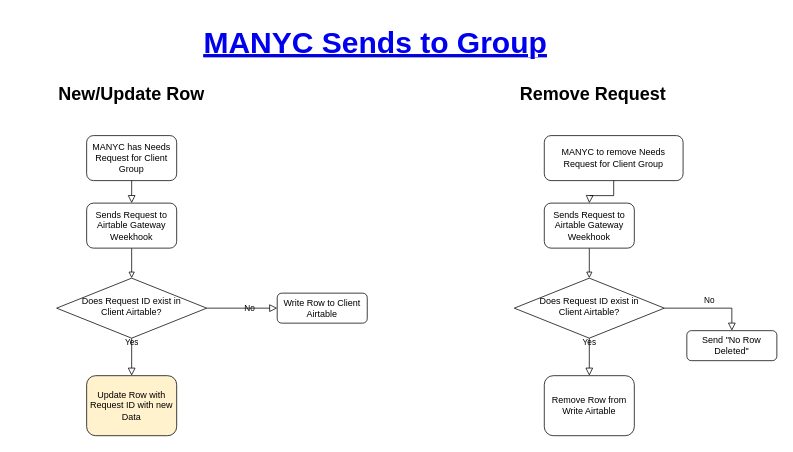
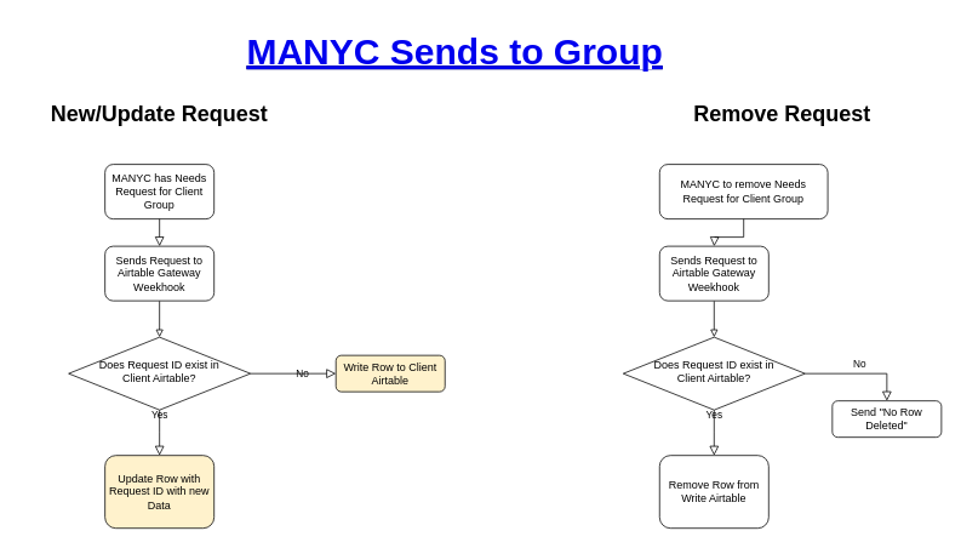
  <mxCell id="0" />
  <mxCell id="1" parent="0" />
  <mxCell id="2" value="MANYC has Needs Request for Client Group" style="rounded=1;whiteSpace=wrap;html=1;fontSize=12;glass=0;strokeWidth=1;shadow=0;" parent="1" vertex="1"><mxGeometry x="115" y="180" width="120" height="60" as="geometry" /></mxCell>
  <mxCell id="3" value="Yes" style="rounded=0;html=1;jettySize=auto;orthogonalLoop=1;fontSize=11;endArrow=block;endFill=0;endSize=8;strokeWidth=1;shadow=0;labelBackgroundColor=none;edgeStyle=orthogonalEdgeStyle;" parent="1" source="5" edge="1"><mxGeometry y="20" relative="1" as="geometry"><mxPoint as="offset" /><mxPoint x="175" y="500" as="targetPoint" /></mxGeometry></mxCell>
  <mxCell id="4" value="No" style="edgeStyle=orthogonalEdgeStyle;rounded=0;html=1;jettySize=auto;orthogonalLoop=1;fontSize=11;endArrow=block;endFill=0;endSize=8;strokeWidth=1;shadow=0;labelBackgroundColor=none;" parent="1" source="5" edge="1"><mxGeometry y="10" relative="1" as="geometry"><mxPoint as="offset" /><mxPoint x="369" y="410" as="targetPoint" /></mxGeometry></mxCell>
  <mxCell id="5" value="Does Request ID exist in &lt;br&gt;Client Airtable?" style="rhombus;whiteSpace=wrap;html=1;shadow=0;fontFamily=Helvetica;fontSize=12;align=center;strokeWidth=1;spacing=6;spacingTop=-4;" parent="1" vertex="1"><mxGeometry x="75" y="370" width="200" height="80" as="geometry" /></mxCell>
- <mxCell id="6" value="Write Row to Client Airtable" style="rounded=1;whiteSpace=wrap;html=1;fontSize=12;glass=0;strokeWidth=1;shadow=0;" parent="1" vertex="1"><mxGeometry x="369" y="390" width="120" height="40" as="geometry" /></mxCell>
+ <mxCell id="6" value="Write Row to Client Airtable" style="rounded=1;whiteSpace=wrap;html=1;fontSize=12;glass=0;strokeWidth=1;shadow=0;fillColor=#fff2cc;" parent="1" vertex="1"><mxGeometry x="369" y="390" width="120" height="40" as="geometry" /></mxCell>
  <mxCell id="7" value="Update Row with Request ID with new Data" style="rounded=1;whiteSpace=wrap;html=1;fontSize=12;glass=0;strokeWidth=1;shadow=0;fillColor=#fff2cc;" parent="1" vertex="1"><mxGeometry x="115" y="500" width="120" height="80" as="geometry" /></mxCell>
  <mxCell id="8" value="" style="edgeStyle=orthogonalEdgeStyle;rounded=0;orthogonalLoop=1;jettySize=auto;html=1;endArrow=block;endFill=0;" parent="1" source="9" target="5" edge="1"><mxGeometry relative="1" as="geometry" /></mxCell>
  <mxCell id="9" value="Sends Request to Airtable Gateway Weekhook" style="rounded=1;whiteSpace=wrap;html=1;fontSize=12;glass=0;strokeWidth=1;shadow=0;" parent="1" vertex="1"><mxGeometry x="115" y="270" width="120" height="60" as="geometry" /></mxCell>
  <mxCell id="10" value="" style="rounded=0;html=1;jettySize=auto;orthogonalLoop=1;fontSize=11;endArrow=block;endFill=0;endSize=8;strokeWidth=1;shadow=0;labelBackgroundColor=none;edgeStyle=orthogonalEdgeStyle;exitX=0.5;exitY=1;exitDx=0;exitDy=0;" parent="1" source="2" edge="1"><mxGeometry relative="1" as="geometry"><mxPoint x="185" y="360" as="sourcePoint" /><mxPoint x="175" y="270" as="targetPoint" /></mxGeometry></mxCell>
  <mxCell id="11" value="&lt;a href=&quot;https://docs.google.com/document/d/1qLCMoeR5NdbmkTr10003UOVVsTBdpE73oBApDGIWCPQ/edit?usp=sharing&quot;&gt;MANYC Sends to Group&lt;/a&gt;" style="text;html=1;strokeColor=none;fillColor=none;align=center;verticalAlign=middle;whiteSpace=wrap;rounded=0;fontSize=40;fontStyle=5" parent="1" vertex="1"><mxGeometry x="255" width="490" height="70" as="geometry" y="20" /></mxCell>
- <mxCell id="12" value="New/Update Row" style="text;html=1;strokeColor=none;fillColor=none;align=center;verticalAlign=middle;whiteSpace=wrap;rounded=0;fontSize=24;fontStyle=1" parent="1" vertex="1"><mxGeometry x="20" y="110" width="310" height="30" as="geometry" /></mxCell>
- <mxCell id="13" value="Remove Request" style="text;html=1;strokeColor=none;fillColor=none;align=center;verticalAlign=middle;whiteSpace=wrap;rounded=0;fontSize=24;fontStyle=1" parent="1" vertex="1"><mxGeometry x="635" y="110" width="310" height="30" as="geometry" /></mxCell>
+ <mxCell id="12" value="New/Update Request" style="text;html=1;strokeColor=none;fillColor=none;align=center;verticalAlign=middle;whiteSpace=wrap;rounded=0;fontSize=24;fontStyle=1" parent="1" vertex="1"><mxGeometry x="20" y="110" width="310" height="30" as="geometry" /></mxCell>
+ <mxCell id="13" value="Remove Request" style="text;html=1;strokeColor=none;fillColor=none;align=center;verticalAlign=middle;whiteSpace=wrap;rounded=0;fontSize=24;fontStyle=1" parent="1" vertex="1"><mxGeometry x="705" y="110" width="310" height="30" as="geometry" /></mxCell>
  <mxCell id="14" value="MANYC to remove Needs Request for Client Group" style="rounded=1;whiteSpace=wrap;html=1;fontSize=12;glass=0;strokeWidth=1;shadow=0;" parent="1" vertex="1"><mxGeometry x="725" y="180" width="185" height="60" as="geometry" /></mxCell>
  <mxCell id="15" value="Yes" style="rounded=0;html=1;jettySize=auto;orthogonalLoop=1;fontSize=11;endArrow=block;endFill=0;endSize=8;strokeWidth=1;shadow=0;labelBackgroundColor=none;edgeStyle=orthogonalEdgeStyle;" parent="1" source="16" edge="1"><mxGeometry y="20" relative="1" as="geometry"><mxPoint as="offset" /><mxPoint x="785" y="500" as="targetPoint" /></mxGeometry></mxCell>
  <mxCell id="16" value="Does Request ID exist in &lt;br&gt;Client Airtable?" style="rhombus;whiteSpace=wrap;html=1;shadow=0;fontFamily=Helvetica;fontSize=12;align=center;strokeWidth=1;spacing=6;spacingTop=-4;" parent="1" vertex="1"><mxGeometry x="685" y="370" width="200" height="80" as="geometry" /></mxCell>
  <mxCell id="17" value="Send &quot;No Row Deleted&quot;" style="rounded=1;whiteSpace=wrap;html=1;fontSize=12;glass=0;strokeWidth=1;shadow=0;" parent="1" vertex="1"><mxGeometry x="915" y="440" width="120" height="40" as="geometry" /></mxCell>
  <mxCell id="18" value="Remove Row from Write Airtable" style="rounded=1;whiteSpace=wrap;html=1;fontSize=12;glass=0;strokeWidth=1;shadow=0;" parent="1" vertex="1"><mxGeometry x="725" y="500" width="120" height="80" as="geometry" /></mxCell>
  <mxCell id="19" value="" style="edgeStyle=orthogonalEdgeStyle;rounded=0;orthogonalLoop=1;jettySize=auto;html=1;endArrow=block;endFill=0;" parent="1" source="20" target="16" edge="1"><mxGeometry relative="1" as="geometry" /></mxCell>
  <mxCell id="20" value="Sends Request to Airtable Gateway Weekhook" style="rounded=1;whiteSpace=wrap;html=1;fontSize=12;glass=0;strokeWidth=1;shadow=0;" parent="1" vertex="1"><mxGeometry x="725" y="270" width="120" height="60" as="geometry" /></mxCell>
  <mxCell id="21" value="" style="rounded=0;html=1;jettySize=auto;orthogonalLoop=1;fontSize=11;endArrow=block;endFill=0;endSize=8;strokeWidth=1;shadow=0;labelBackgroundColor=none;edgeStyle=orthogonalEdgeStyle;exitX=0.5;exitY=1;exitDx=0;exitDy=0;" parent="1" source="14" edge="1"><mxGeometry relative="1" as="geometry"><mxPoint x="795" y="360" as="sourcePoint" /><mxPoint x="785" y="270" as="targetPoint" /></mxGeometry></mxCell>
  <mxCell id="22" value="No" style="edgeStyle=orthogonalEdgeStyle;rounded=0;html=1;jettySize=auto;orthogonalLoop=1;fontSize=11;endArrow=block;endFill=0;endSize=8;strokeWidth=1;shadow=0;labelBackgroundColor=none;exitX=1;exitY=0.5;exitDx=0;exitDy=0;entryX=0.5;entryY=0;entryDx=0;entryDy=0;" parent="1" source="16" target="17" edge="1"><mxGeometry y="10" relative="1" as="geometry"><mxPoint as="offset" /><mxPoint x="285" y="420" as="sourcePoint" /><mxPoint x="379" y="420" as="targetPoint" /></mxGeometry></mxCell>
